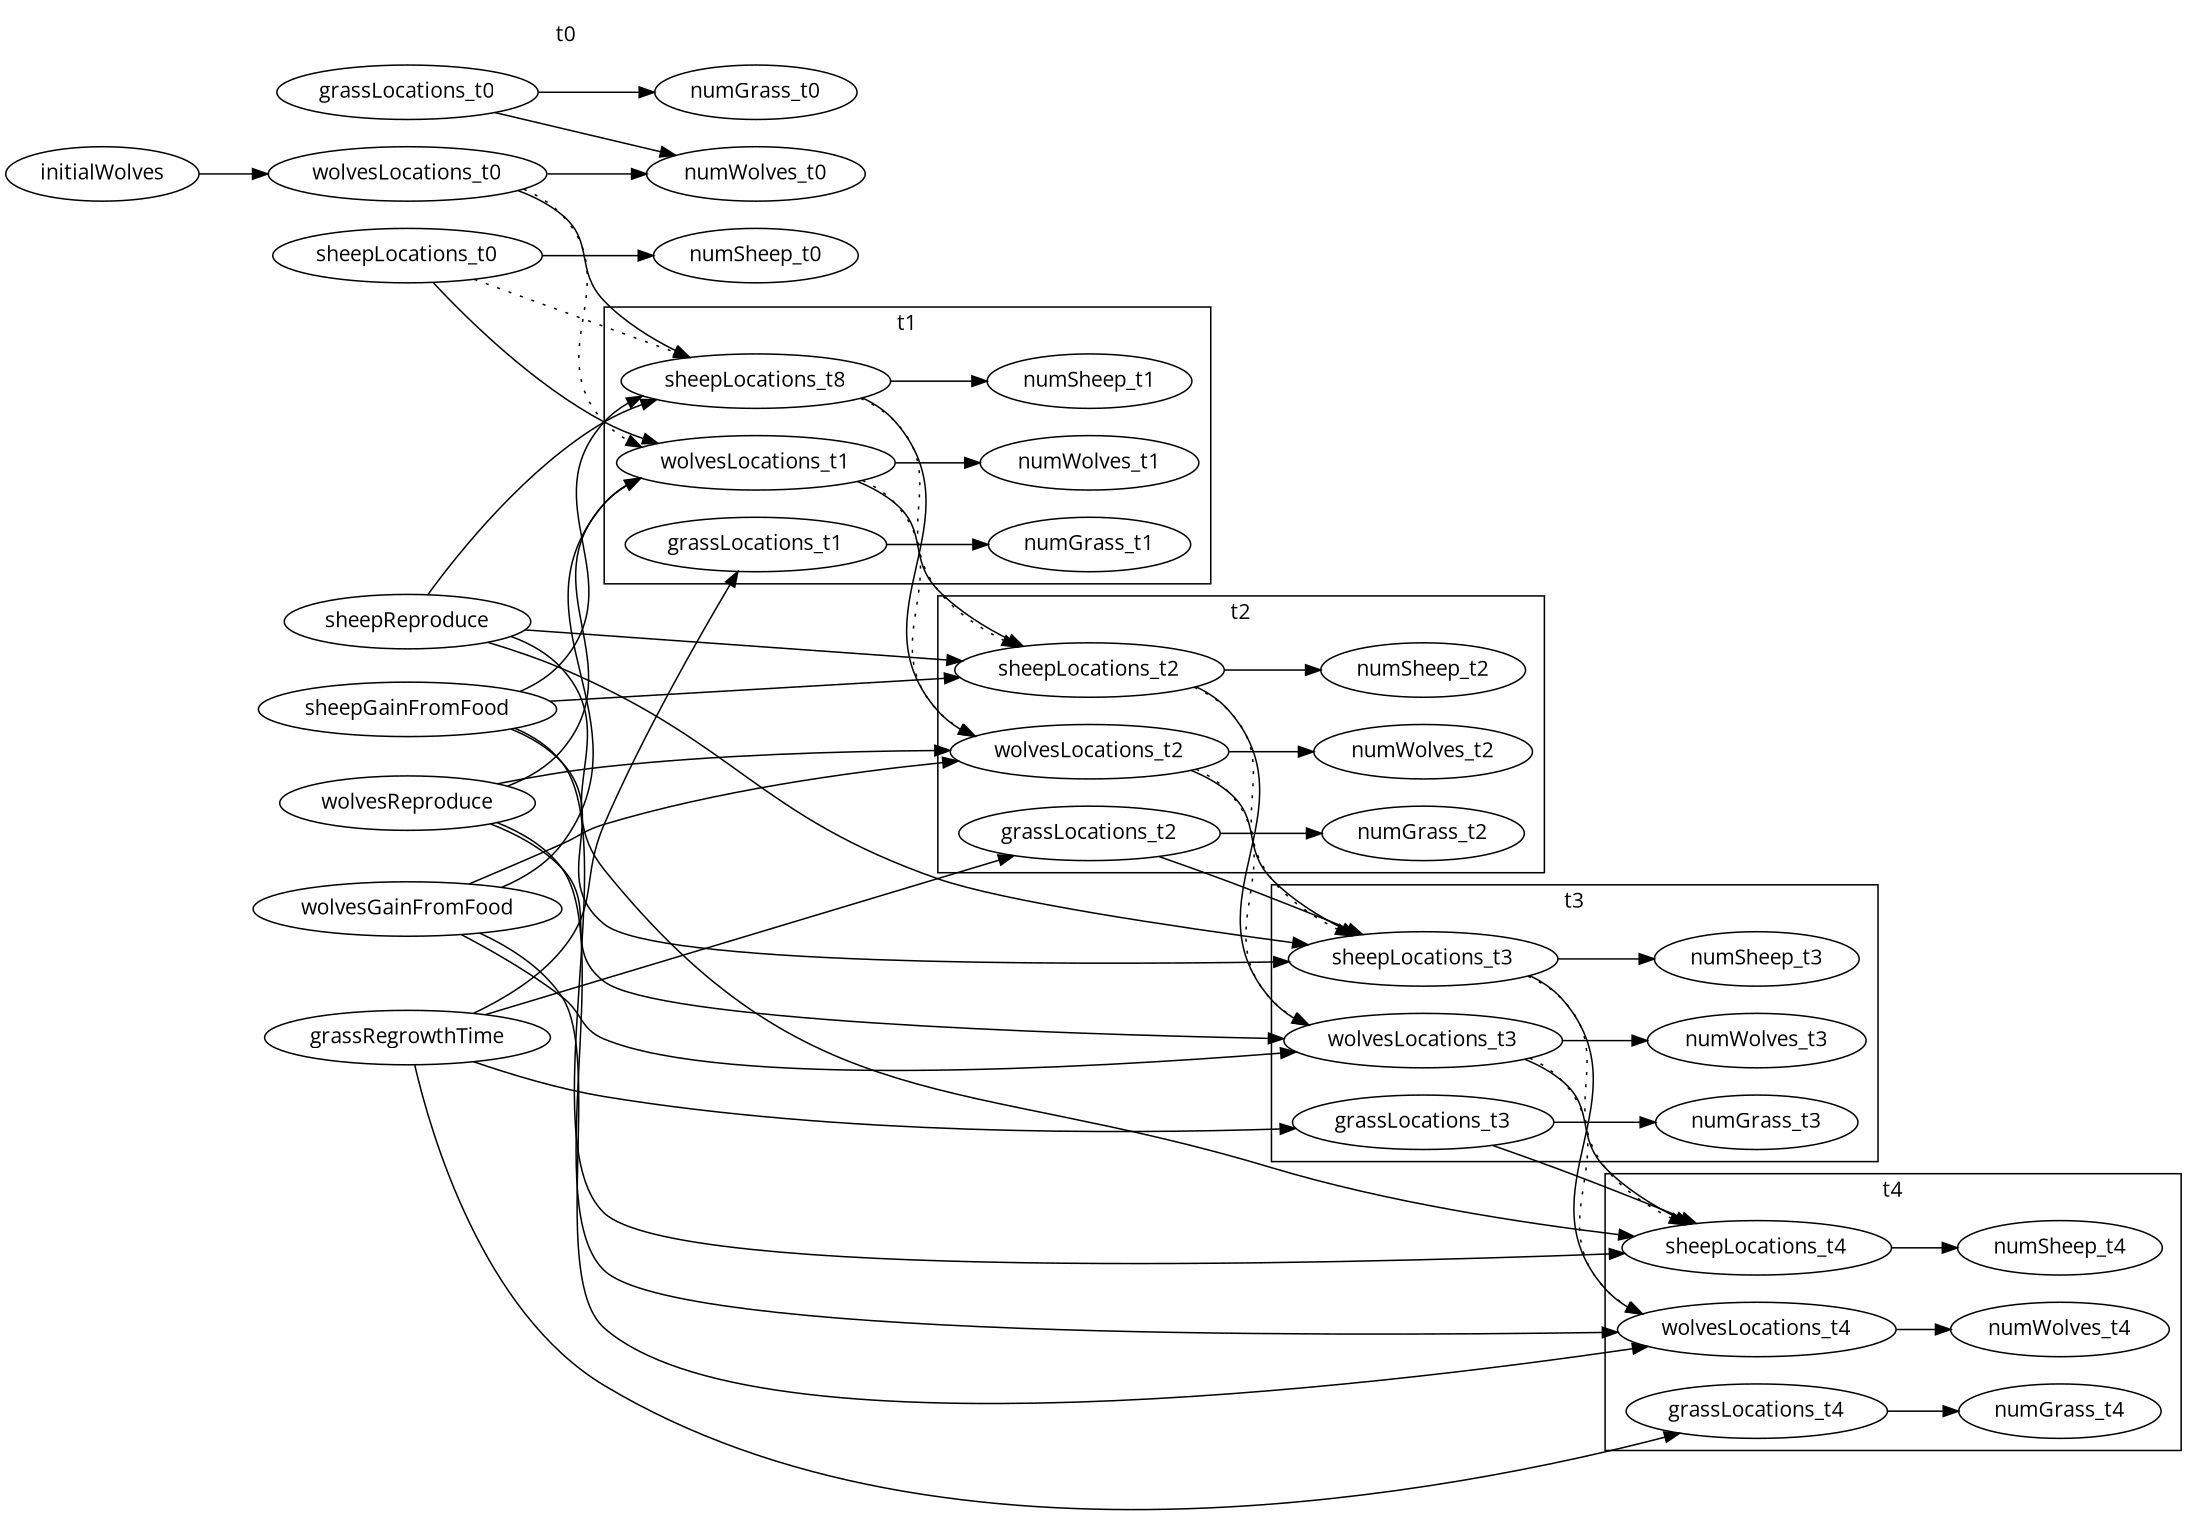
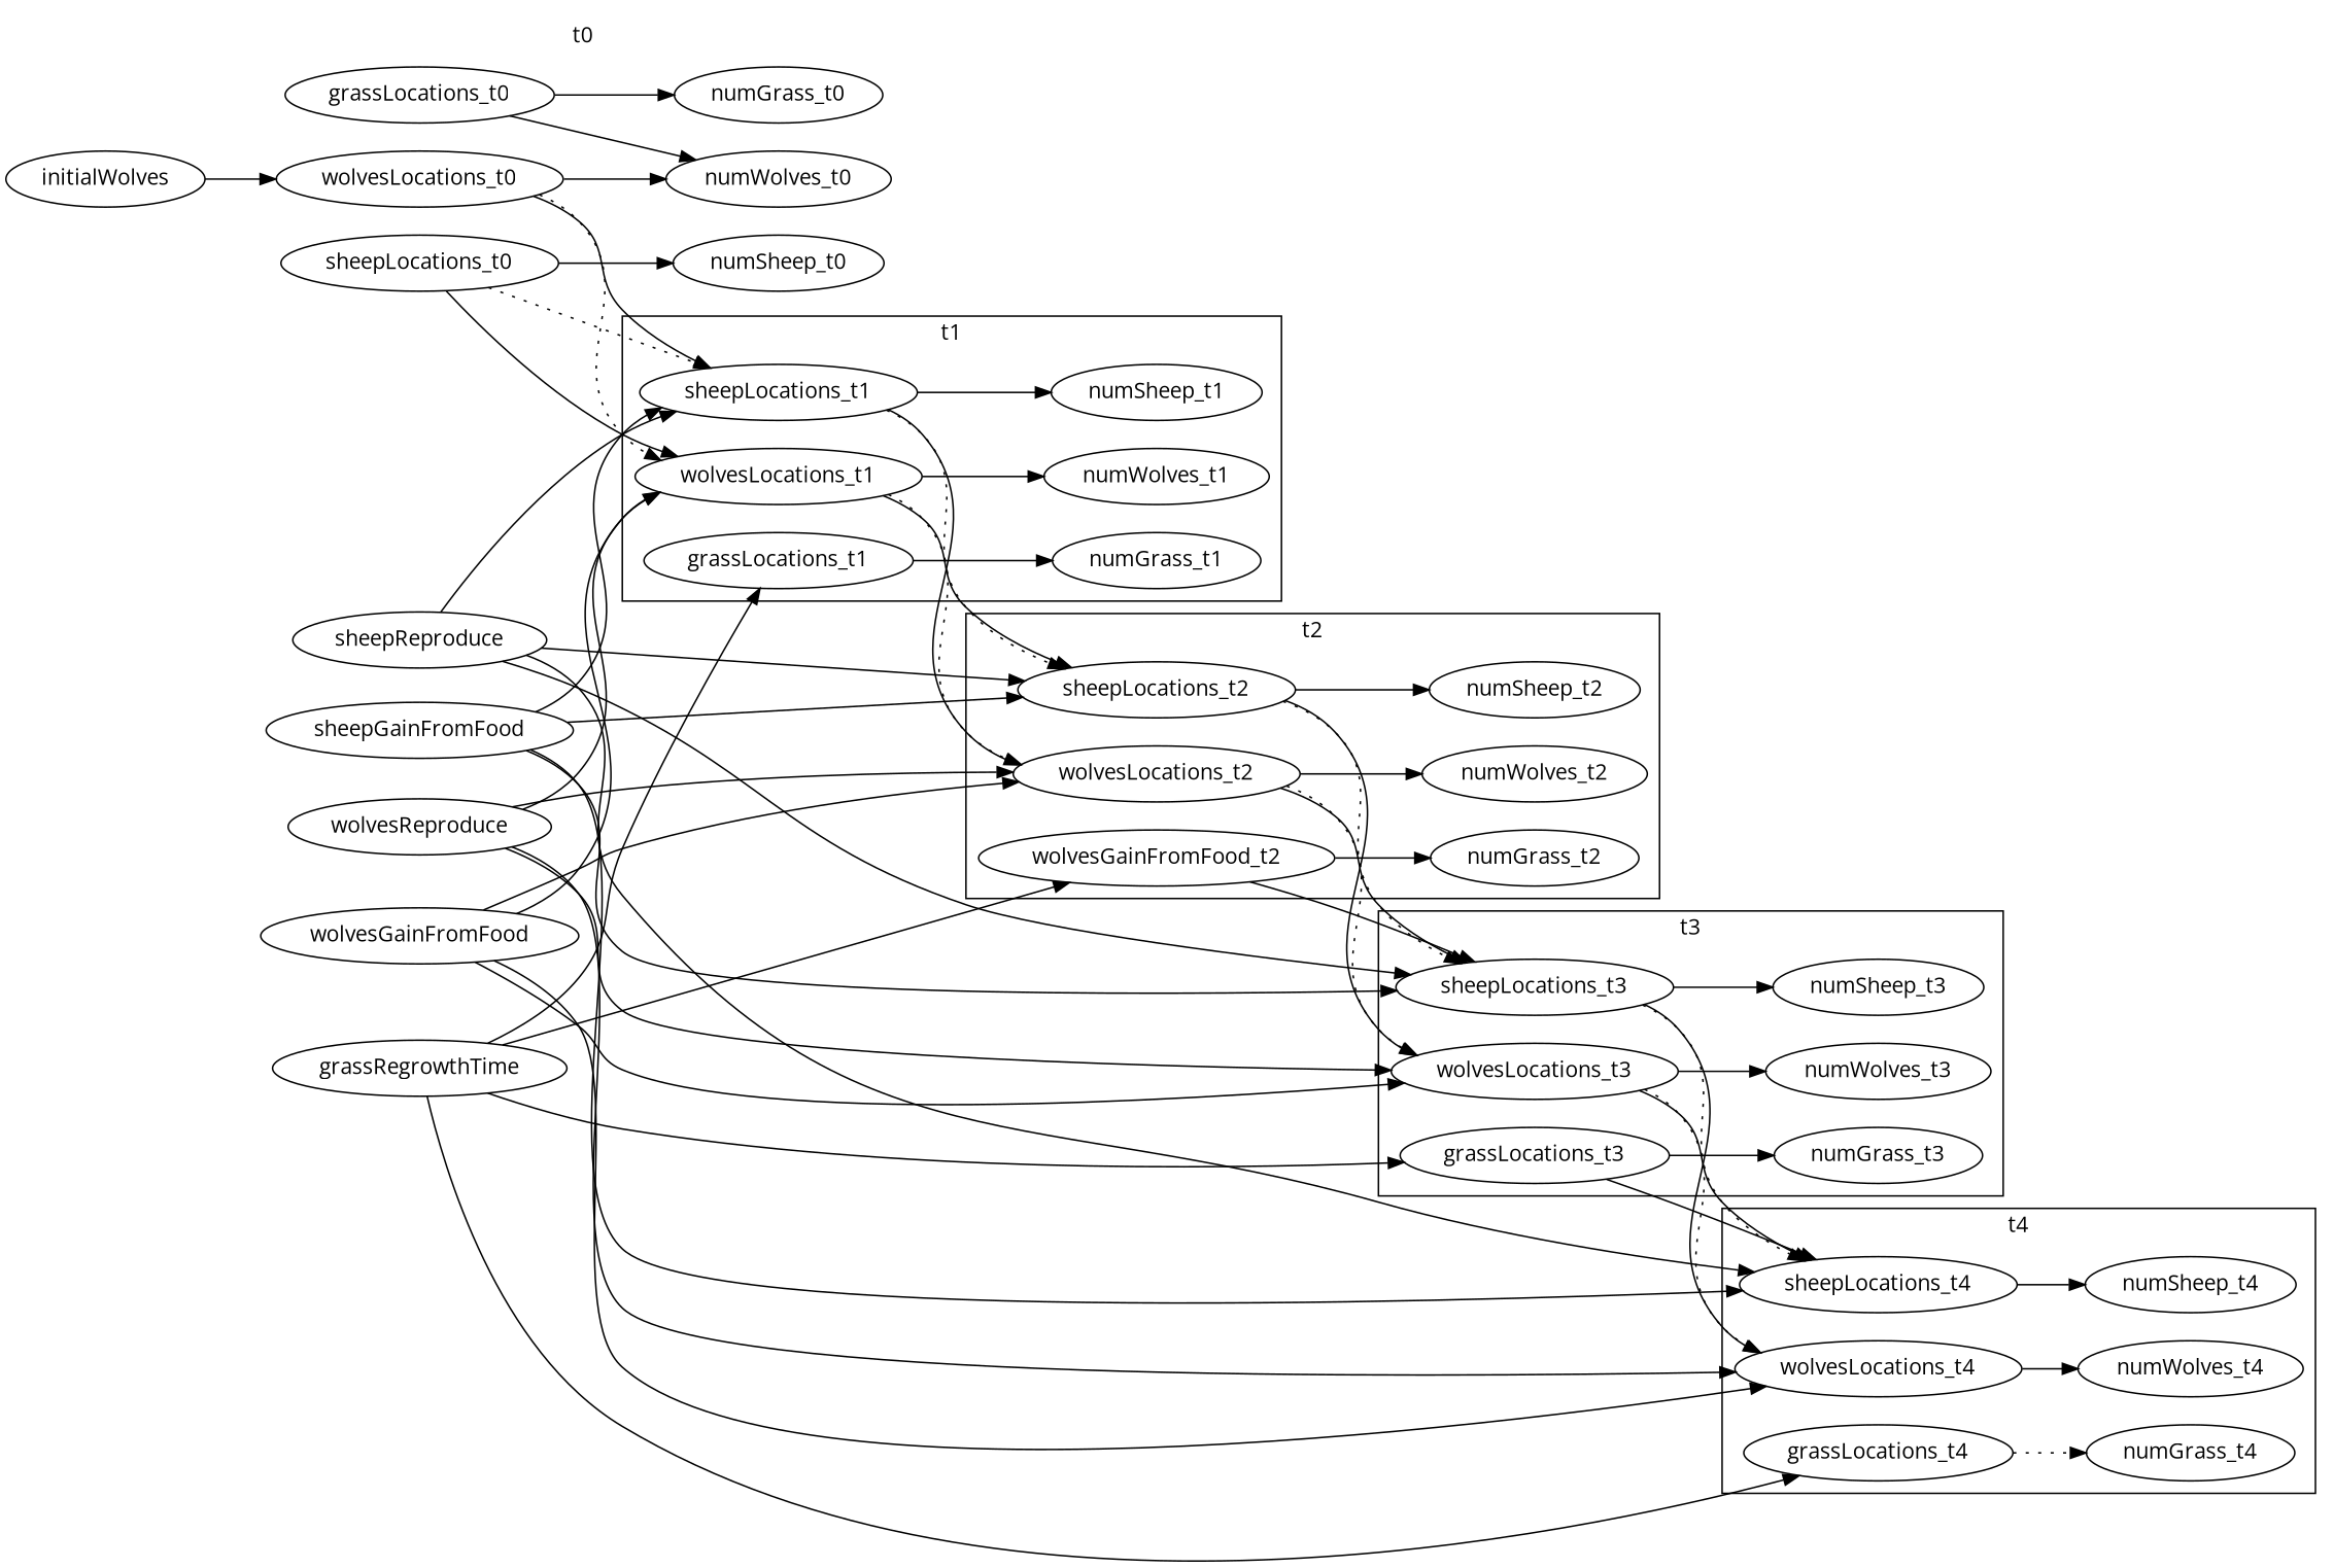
  digraph {
    fontname="Open Sans"
    newrank=True
    rankdir=LR
    node [fontname="Open Sans"]
    edge [fontname="Open Sans"]
    sheepLocations_t2
    wolvesLocations_t2
-   grassLocations_t2
+   grassLocations_t2 [label=wolvesGainFromFood_t2]
    numSheep_t2
    numWolves_t2
    numGrass_t2
-   sheepLocations_t1 [label=sheepLocations_t8]
+   sheepLocations_t1
    wolvesLocations_t1
    grassLocations_t1
    numSheep_t1
    numWolves_t1
    numGrass_t1
    numSheep_t0
    numWolves_t0
    numGrass_t0
    sheepLocations_t0
    wolvesLocations_t0
    grassLocations_t0
    sheepLocations_t3
    wolvesLocations_t3
    grassLocations_t3
    numSheep_t3
    numWolves_t3
    numGrass_t3
    sheepLocations_t4
    wolvesLocations_t4
    grassLocations_t4
    numSheep_t4
    numWolves_t4
    numGrass_t4
    initialWolves
    sheepReproduce
    sheepGainFromFood
    wolvesReproduce
    wolvesGainFromFood
    grassRegrowthTime
    subgraph cluster_1 {
      label=t2
      pencolor=black
      subgraph sub_2 {
        label=t2
        pencolor=black
        rank=same
        sheepLocations_t2
        wolvesLocations_t2
        grassLocations_t2
      }
      subgraph sub_3 {
        label=t2
        pencolor=black
        rank=same
        numSheep_t2
        numWolves_t2
        numGrass_t2
      }
    }
    subgraph cluster_4 {
      label=t1
      pencolor=black
      subgraph sub_5 {
        label=t1
        pencolor=black
        rank=same
        sheepLocations_t1
        wolvesLocations_t1
        grassLocations_t1
      }
      subgraph sub_6 {
        label=t1
        pencolor=black
        rank=same
        numSheep_t1
        numWolves_t1
        numGrass_t1
      }
    }
    subgraph cluster_7 {
      label=t0
      pencolor=transparent
      subgraph sub_8 {
        label=t0
        pencolor=transparent
        rank=same
        numSheep_t0
        numWolves_t0
        numGrass_t0
      }
      subgraph sub_9 {
        label=t0
        pencolor=transparent
        rank=same
        sheepLocations_t0
        wolvesLocations_t0
        grassLocations_t0
      }
    }
    subgraph cluster_10 {
      label=t3
      pencolor=black
      subgraph sub_11 {
        label=t3
        pencolor=black
        rank=same
        sheepLocations_t3
        wolvesLocations_t3
        grassLocations_t3
      }
      subgraph sub_12 {
        label=t3
        pencolor=black
        rank=same
        numSheep_t3
        numWolves_t3
        numGrass_t3
      }
    }
    subgraph cluster_13 {
      label=t4
      pencolor=black
      subgraph sub_14 {
        label=t4
        pencolor=black
        rank=same
        sheepLocations_t4
        wolvesLocations_t4
        grassLocations_t4
      }
      subgraph sub_15 {
        label=t4
        pencolor=black
        rank=same
        numSheep_t4
        numWolves_t4
        numGrass_t4
      }
    }
    sheepLocations_t2 -> numSheep_t2
    sheepLocations_t2 -> sheepLocations_t3 [style=dotted]
    sheepLocations_t2 -> wolvesLocations_t3
    wolvesLocations_t2 -> numWolves_t2
    wolvesLocations_t2 -> sheepLocations_t3
    wolvesLocations_t2 -> wolvesLocations_t3 [style=dotted]
    grassLocations_t2 -> numGrass_t2
    grassLocations_t2 -> sheepLocations_t3
    sheepLocations_t1 -> sheepLocations_t2 [style=dotted]
    sheepLocations_t1 -> wolvesLocations_t2
    sheepLocations_t1 -> numSheep_t1
    wolvesLocations_t1 -> sheepLocations_t2
    wolvesLocations_t1 -> wolvesLocations_t2 [style=dotted]
    wolvesLocations_t1 -> numWolves_t1
    grassLocations_t1 -> numGrass_t1
    sheepLocations_t0 -> sheepLocations_t1 [style=dotted]
    sheepLocations_t0 -> wolvesLocations_t1
    sheepLocations_t0 -> numSheep_t0
    wolvesLocations_t0 -> sheepLocations_t1
    wolvesLocations_t0 -> wolvesLocations_t1 [style=dotted]
    wolvesLocations_t0 -> numWolves_t0
    grassLocations_t0 -> numWolves_t0
    grassLocations_t0 -> numGrass_t0
    sheepLocations_t3 -> numSheep_t3
    sheepLocations_t3 -> sheepLocations_t4 [style=dotted]
    sheepLocations_t3 -> wolvesLocations_t4
    wolvesLocations_t3 -> numWolves_t3
    wolvesLocations_t3 -> sheepLocations_t4
    wolvesLocations_t3 -> wolvesLocations_t4 [style=dotted]
    grassLocations_t3 -> numGrass_t3
    grassLocations_t3 -> sheepLocations_t4
    sheepLocations_t4 -> numSheep_t4
    wolvesLocations_t4 -> numWolves_t4
-   grassLocations_t4 -> numGrass_t4
+   grassLocations_t4 -> numGrass_t4 [style=dotted]
    initialWolves -> wolvesLocations_t0
    sheepReproduce -> sheepLocations_t2
    sheepReproduce -> sheepLocations_t1
    sheepReproduce -> sheepLocations_t3
    sheepReproduce -> sheepLocations_t4
    sheepGainFromFood -> sheepLocations_t2
    sheepGainFromFood -> sheepLocations_t1
    sheepGainFromFood -> sheepLocations_t3
    sheepGainFromFood -> sheepLocations_t4
    wolvesReproduce -> wolvesLocations_t2
    wolvesReproduce -> wolvesLocations_t1
    wolvesReproduce -> wolvesLocations_t3
    wolvesReproduce -> wolvesLocations_t4
    wolvesGainFromFood -> wolvesLocations_t2
    wolvesGainFromFood -> wolvesLocations_t1
    wolvesGainFromFood -> wolvesLocations_t3
    wolvesGainFromFood -> wolvesLocations_t4
    grassRegrowthTime -> grassLocations_t2
    grassRegrowthTime -> grassLocations_t1
    grassRegrowthTime -> grassLocations_t3
    grassRegrowthTime -> grassLocations_t4
  }
